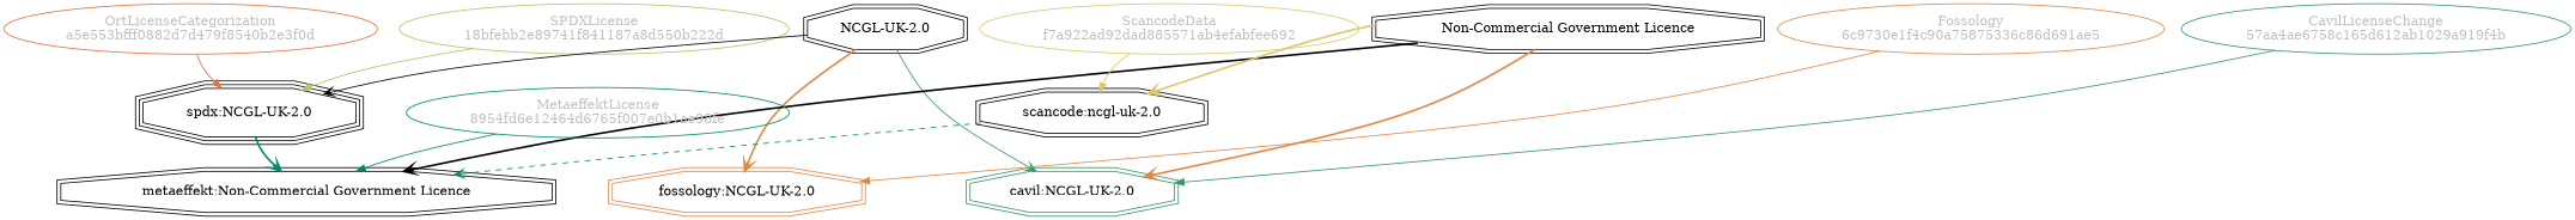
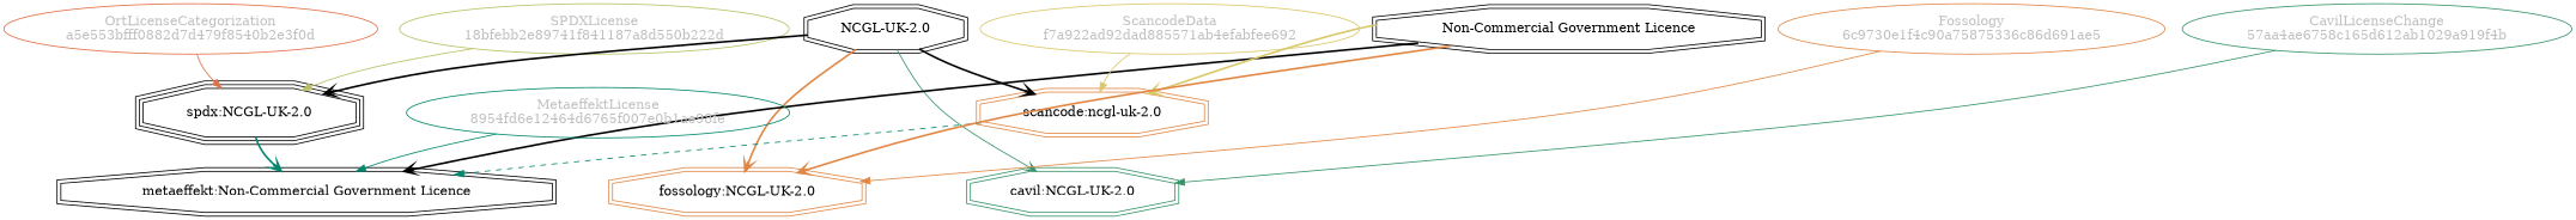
  strict digraph {
    splines=curved
    node [shape=ellipse]
    edge [color="#00876c" weight=0.7 arrowhead=vee style=bold]
    n1 [color="#b8bf62" fillcolor="beige;1" fontcolor=gray label="SPDXLicense\n18bfebb2e89741f841187a8d550b222d"]
    n2 [label="spdx:NCGL-UK-2.0" shape=tripleoctagon]
    n3 [color=black label="metaeffekt:Non-Commercial Government Licence" shape=doubleoctagon]
    n4 [label="NCGL-UK-2.0" shape=doubleoctagon]
-   n5 [label="scancode:ncgl-uk-2.0" shape=doubleoctagon]
+   n5 [label="scancode:ncgl-uk-2.0" shape=doubleoctagon color="#e18745"]
    n6 [color="#e18745" label="fossology:NCGL-UK-2.0" shape=doubleoctagon]
    n7 [color="#379469" label="cavil:NCGL-UK-2.0" shape=doubleoctagon]
    n8 [label="Non-Commercial Government Licence" shape=doubleoctagon]
    n9 [color="#dac767" fillcolor="beige;1" fontcolor=gray label="ScancodeData\nf7a922ad92dad885571ab4efabfee692"]
    n10 [color="#e18745" fillcolor="beige;1" fontcolor=gray label="Fossology\n6c9730e1f4c90a75875336c86d691ae5"]
    n11 [color="#e06f45" fillcolor="beige;1" fontcolor=gray label="OrtLicenseCategorization\na5e553bfff0882d7d479f8540b2e3f0d"]
    n12 [color="#379469" fillcolor="beige;1" fontcolor=gray label="CavilLicenseChange\n57aa4ae6758c165d612ab1029a919f4b"]
    n13 [color="#00876c" fillcolor="beige;1" fontcolor=gray label="MetaeffektLicense\n8954fd6e12464d6765f007e0b1ae98fe"]
    n1 -> n2 [color="#b8bf62" weight=0.5 arrowhead="" style=""]
    n2 -> n3
-   n4 -> n2 [style=solid color=""]
+   n4 -> n2 [color=""]
+   n4 -> n5 [color=""]
    n4 -> n6 [color="#e18745"]
    n4 -> n7 [color="#379469" style=solid]
-   n5 -> n3 [style=dashed weight=0.5]
+   n5 -> n3 [arrowhead=normal style=dashed weight=0.5]
    n8 -> n3 [color=black]
    n8 -> n5 [color="#dac767"]
-   n8 -> n7 [color="#e18745"]
+   n8 -> n6 [color="#e18745"]
    n9 -> n5 [color="#dac767" weight=0.5 arrowhead="" style=""]
    n10 -> n6 [color="#e18745" weight=0.5 arrowhead="" style=""]
    n11 -> n2 [color="#e06f45" weight=0.5 arrowhead="" style=""]
    n12 -> n7 [color="#379469" weight=0.5 arrowhead="" style=""]
    n13 -> n3 [weight=0.5 arrowhead="" style=""]
  }
